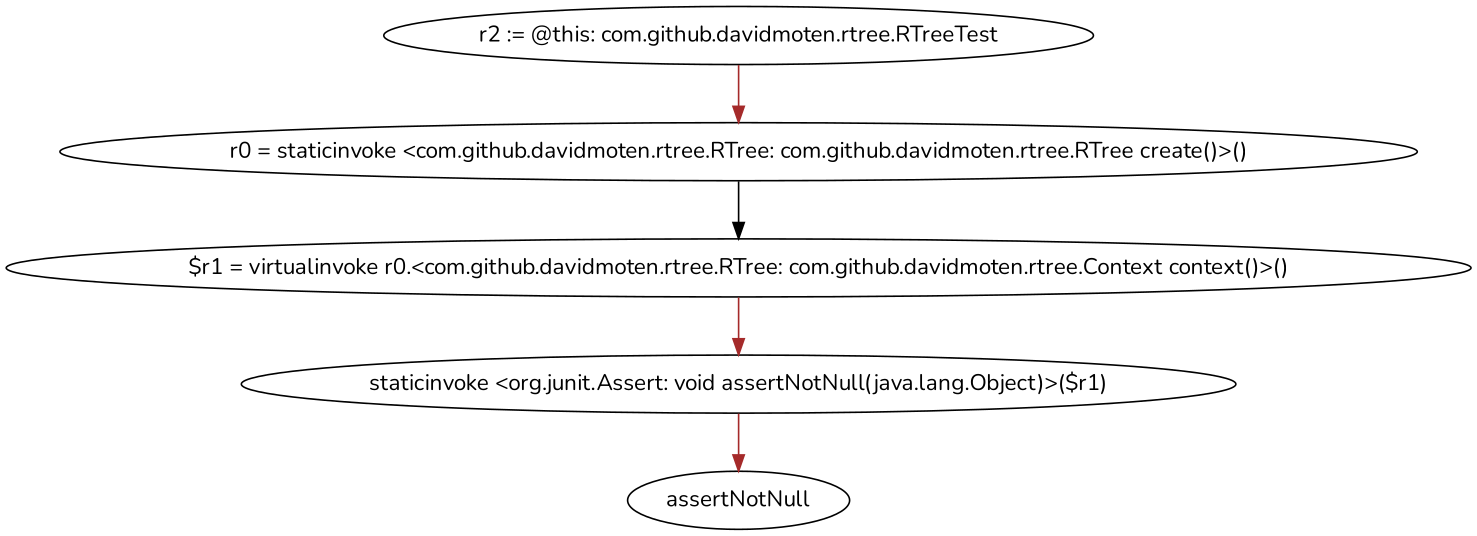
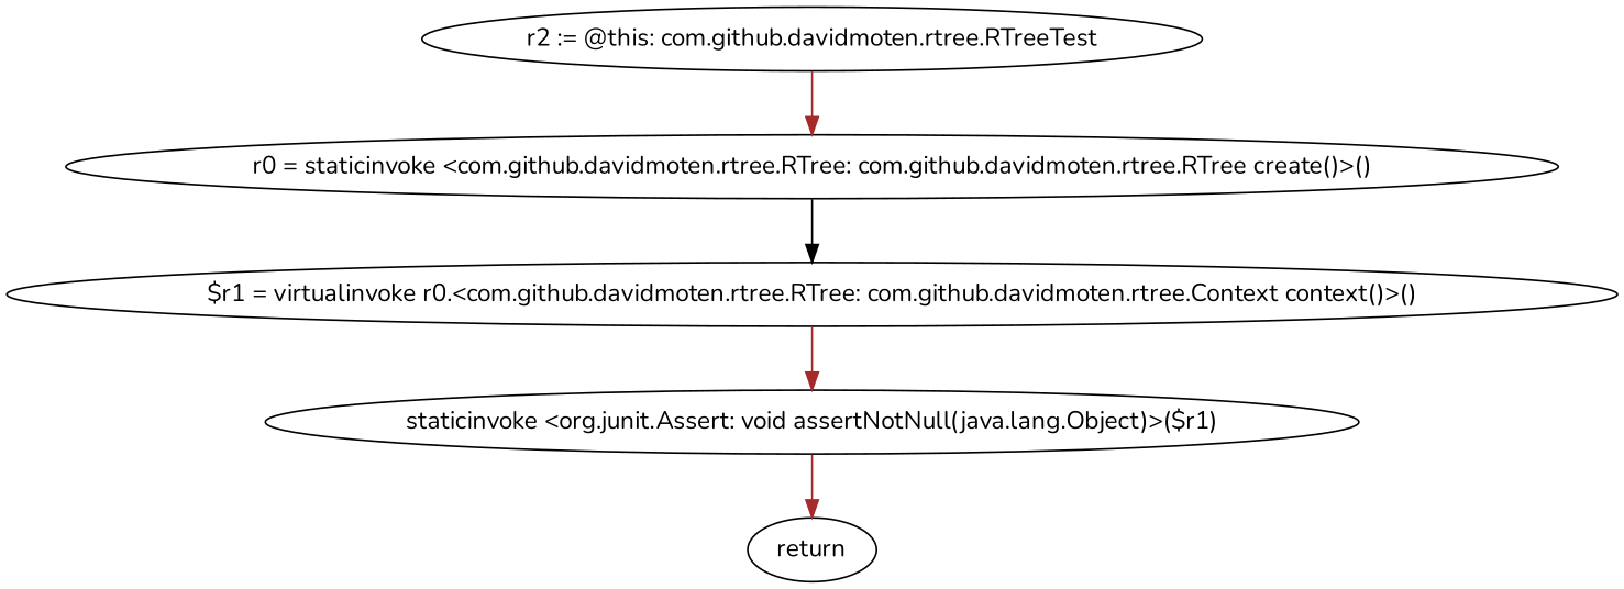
  digraph {
    fontname=Nunito
    node [fontname=Nunito]
    edge [color=brown fontname=Nunito]
    "r2 := @this: com.github.davidmoten.rtree.RTreeTest"
    "r0 = staticinvoke <com.github.davidmoten.rtree.RTree: com.github.davidmoten.rtree.RTree create()>()"
    "$r1 = virtualinvoke r0.<com.github.davidmoten.rtree.RTree: com.github.davidmoten.rtree.Context context()>()"
    "staticinvoke <org.junit.Assert: void assertNotNull(java.lang.Object)>($r1)"
-   return [label=assertNotNull]
+   return
    "r2 := @this: com.github.davidmoten.rtree.RTreeTest" -> "r0 = staticinvoke <com.github.davidmoten.rtree.RTree: com.github.davidmoten.rtree.RTree create()>()"
    "r0 = staticinvoke <com.github.davidmoten.rtree.RTree: com.github.davidmoten.rtree.RTree create()>()" -> "$r1 = virtualinvoke r0.<com.github.davidmoten.rtree.RTree: com.github.davidmoten.rtree.Context context()>()" [color=black]
    "$r1 = virtualinvoke r0.<com.github.davidmoten.rtree.RTree: com.github.davidmoten.rtree.Context context()>()" -> "staticinvoke <org.junit.Assert: void assertNotNull(java.lang.Object)>($r1)"
    "staticinvoke <org.junit.Assert: void assertNotNull(java.lang.Object)>($r1)" -> return
  }
